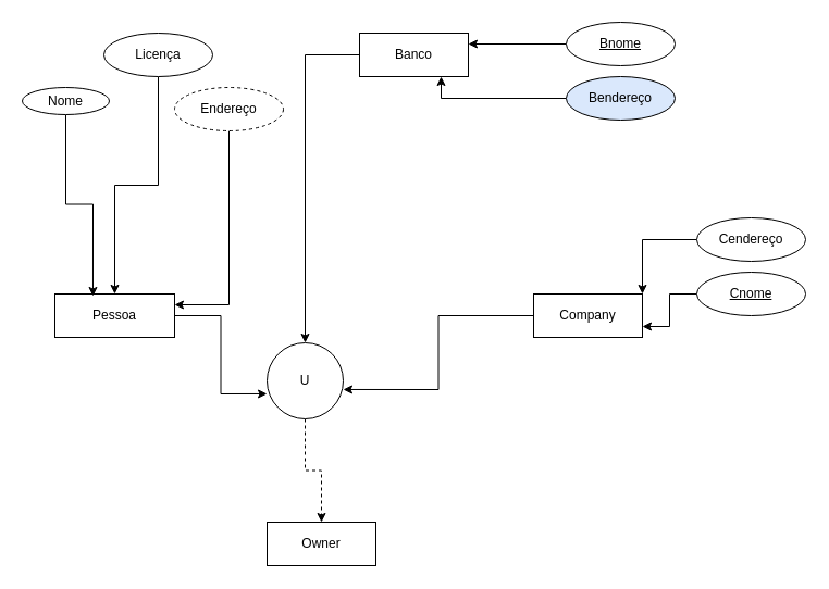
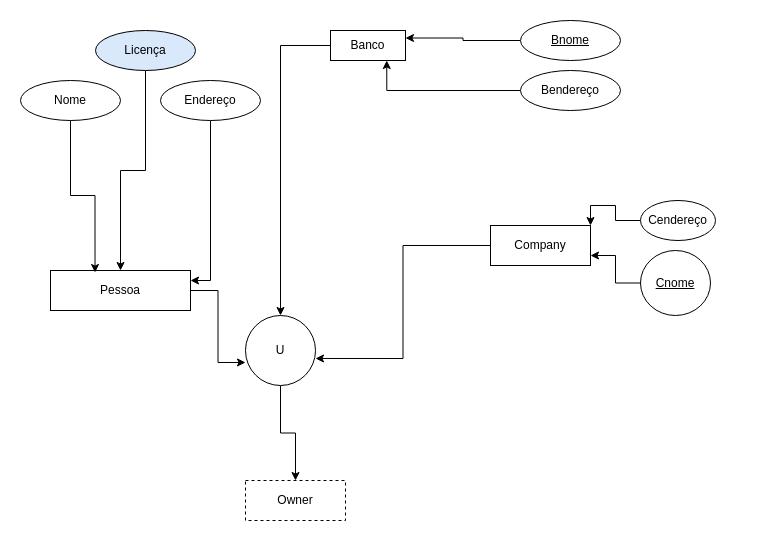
  <mxCell id="0" />
  <mxCell id="1" parent="0" />
  <mxCell id="2" style="edgeStyle=orthogonalEdgeStyle;rounded=0;orthogonalLoop=1;jettySize=auto;html=1;entryX=0;entryY=0.671;entryDx=0;entryDy=0;entryPerimeter=0;" edge="1" parent="1" source="3" target="9"><mxGeometry relative="1" as="geometry" /></mxCell>
- <mxCell id="3" value="Pessoa" style="whiteSpace=wrap;html=1;align=center;" vertex="1" parent="1"><mxGeometry x="50" y="270" width="110" height="40" as="geometry" /></mxCell>
+ <mxCell id="3" value="Pessoa" style="whiteSpace=wrap;html=1;align=center;" vertex="1" parent="1"><mxGeometry x="50" y="270" width="140" height="40" as="geometry" /></mxCell>
  <mxCell id="4" style="edgeStyle=orthogonalEdgeStyle;rounded=0;orthogonalLoop=1;jettySize=auto;html=1;entryX=0.5;entryY=0;entryDx=0;entryDy=0;" edge="1" parent="1" source="5" target="9"><mxGeometry relative="1" as="geometry" /></mxCell>
- <mxCell id="5" value="Banco" style="whiteSpace=wrap;html=1;align=center;" vertex="1" parent="1"><mxGeometry x="330" y="30" width="100" height="40" as="geometry" /></mxCell>
+ <mxCell id="5" value="Banco" style="whiteSpace=wrap;html=1;align=center;" vertex="1" parent="1"><mxGeometry x="330" y="30" width="75" height="30" as="geometry" /></mxCell>
  <mxCell id="6" style="edgeStyle=orthogonalEdgeStyle;rounded=0;orthogonalLoop=1;jettySize=auto;html=1;entryX=1;entryY=0.614;entryDx=0;entryDy=0;entryPerimeter=0;" edge="1" parent="1" source="7" target="9"><mxGeometry relative="1" as="geometry" /></mxCell>
- <mxCell id="7" value="Company" style="whiteSpace=wrap;html=1;align=center;" vertex="1" parent="1"><mxGeometry x="490" y="270" width="100" height="40" as="geometry" /></mxCell>
- <mxCell id="8" style="edgeStyle=orthogonalEdgeStyle;rounded=0;orthogonalLoop=1;jettySize=auto;html=1;entryX=0.5;entryY=0;entryDx=0;entryDy=0;dashed=1;" edge="1" parent="1" source="9" target="10"><mxGeometry relative="1" as="geometry" /></mxCell>
+ <mxCell id="7" value="Company" style="whiteSpace=wrap;html=1;align=center;" vertex="1" parent="1"><mxGeometry x="490" y="225" width="100" height="40" as="geometry" /></mxCell>
+ <mxCell id="8" style="edgeStyle=orthogonalEdgeStyle;rounded=0;orthogonalLoop=1;jettySize=auto;html=1;entryX=0.5;entryY=0;entryDx=0;entryDy=0;" edge="1" parent="1" source="9" target="10"><mxGeometry relative="1" as="geometry" /></mxCell>
  <mxCell id="9" value="U" style="ellipse;whiteSpace=wrap;html=1;aspect=fixed;" vertex="1" parent="1"><mxGeometry x="245" y="315" width="70" height="70" as="geometry" /></mxCell>
- <mxCell id="10" value="Owner" style="whiteSpace=wrap;html=1;align=center;" vertex="1" parent="1"><mxGeometry x="245" y="480" width="100" height="40" as="geometry" /></mxCell>
+ <mxCell id="10" value="Owner" style="whiteSpace=wrap;html=1;align=center;dashed=1;" vertex="1" parent="1"><mxGeometry x="245" y="480" width="100" height="40" as="geometry" /></mxCell>
  <mxCell id="11" style="edgeStyle=orthogonalEdgeStyle;rounded=0;orthogonalLoop=1;jettySize=auto;html=1;entryX=0.5;entryY=0;entryDx=0;entryDy=0;" edge="1" parent="1" source="12" target="3"><mxGeometry relative="1" as="geometry" /></mxCell>
- <mxCell id="12" value="Licença" style="ellipse;whiteSpace=wrap;html=1;align=center;" vertex="1" parent="1"><mxGeometry x="95" y="30" width="100" height="40" as="geometry" /></mxCell>
+ <mxCell id="12" value="Licença" style="ellipse;whiteSpace=wrap;html=1;align=center;fillColor=#dae8fc;" vertex="1" parent="1"><mxGeometry x="95" y="30" width="100" height="40" as="geometry" /></mxCell>
  <mxCell id="13" style="edgeStyle=orthogonalEdgeStyle;rounded=0;orthogonalLoop=1;jettySize=auto;html=1;entryX=0.318;entryY=0.05;entryDx=0;entryDy=0;entryPerimeter=0;" edge="1" parent="1" source="14" target="3"><mxGeometry relative="1" as="geometry" /></mxCell>
- <mxCell id="14" value="Nome" style="ellipse;whiteSpace=wrap;html=1;align=center;" vertex="1" parent="1"><mxGeometry x="20" y="80" width="80" height="25" as="geometry" /></mxCell>
+ <mxCell id="14" value="Nome" style="ellipse;whiteSpace=wrap;html=1;align=center;" vertex="1" parent="1"><mxGeometry x="20" y="80" width="100" height="40" as="geometry" /></mxCell>
  <mxCell id="15" style="edgeStyle=orthogonalEdgeStyle;rounded=0;orthogonalLoop=1;jettySize=auto;html=1;entryX=1;entryY=0.25;entryDx=0;entryDy=0;" edge="1" parent="1" source="16" target="3"><mxGeometry relative="1" as="geometry" /></mxCell>
- <mxCell id="16" value="Endereço" style="ellipse;whiteSpace=wrap;html=1;align=center;dashed=1;" vertex="1" parent="1"><mxGeometry x="160" y="80" width="100" height="40" as="geometry" /></mxCell>
+ <mxCell id="16" value="Endereço" style="ellipse;whiteSpace=wrap;html=1;align=center;" vertex="1" parent="1"><mxGeometry x="160" y="80" width="100" height="40" as="geometry" /></mxCell>
  <mxCell id="17" style="edgeStyle=orthogonalEdgeStyle;rounded=0;orthogonalLoop=1;jettySize=auto;html=1;entryX=0.75;entryY=1;entryDx=0;entryDy=0;" edge="1" parent="1" source="18" target="5"><mxGeometry relative="1" as="geometry" /></mxCell>
- <mxCell id="18" value="Bendereço" style="ellipse;whiteSpace=wrap;html=1;align=center;fillColor=#dae8fc;" vertex="1" parent="1"><mxGeometry x="520" y="70" width="100" height="40" as="geometry" /></mxCell>
+ <mxCell id="18" value="Bendereço" style="ellipse;whiteSpace=wrap;html=1;align=center;" vertex="1" parent="1"><mxGeometry x="520" y="70" width="100" height="40" as="geometry" /></mxCell>
  <mxCell id="19" style="edgeStyle=orthogonalEdgeStyle;rounded=0;orthogonalLoop=1;jettySize=auto;html=1;entryX=1;entryY=0.25;entryDx=0;entryDy=0;" edge="1" parent="1" source="20" target="5"><mxGeometry relative="1" as="geometry" /></mxCell>
  <mxCell id="20" value="Bnome" style="ellipse;whiteSpace=wrap;html=1;align=center;fontStyle=4;" vertex="1" parent="1"><mxGeometry x="520" width="100" height="40" as="geometry" y="20" /></mxCell>
  <mxCell id="21" style="edgeStyle=orthogonalEdgeStyle;rounded=0;orthogonalLoop=1;jettySize=auto;html=1;entryX=1;entryY=0;entryDx=0;entryDy=0;" edge="1" parent="1" source="22" target="7"><mxGeometry relative="1" as="geometry" /></mxCell>
- <mxCell id="22" value="Cendereço" style="ellipse;whiteSpace=wrap;html=1;align=center;" vertex="1" parent="1"><mxGeometry x="640" y="200" width="100" height="40" as="geometry" /></mxCell>
+ <mxCell id="22" value="Cendereço" style="ellipse;whiteSpace=wrap;html=1;align=center;" vertex="1" parent="1"><mxGeometry x="640" y="200" width="75" height="40" as="geometry" /></mxCell>
  <mxCell id="23" style="edgeStyle=orthogonalEdgeStyle;rounded=0;orthogonalLoop=1;jettySize=auto;html=1;entryX=1;entryY=0.75;entryDx=0;entryDy=0;" edge="1" parent="1" source="24" target="7"><mxGeometry relative="1" as="geometry" /></mxCell>
- <mxCell id="24" value="Cnome" style="ellipse;whiteSpace=wrap;html=1;align=center;fontStyle=4;" vertex="1" parent="1"><mxGeometry x="640" y="250" width="100" height="40" as="geometry" /></mxCell>
+ <mxCell id="24" value="Cnome" style="ellipse;whiteSpace=wrap;html=1;align=center;fontStyle=4;" vertex="1" parent="1"><mxGeometry x="640" y="250" width="70" height="65" as="geometry" /></mxCell>
